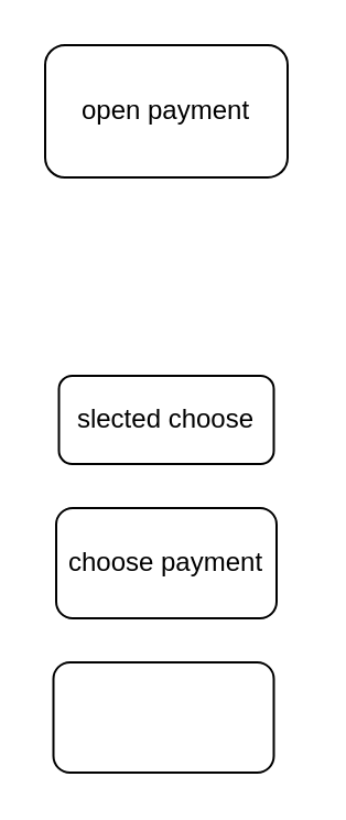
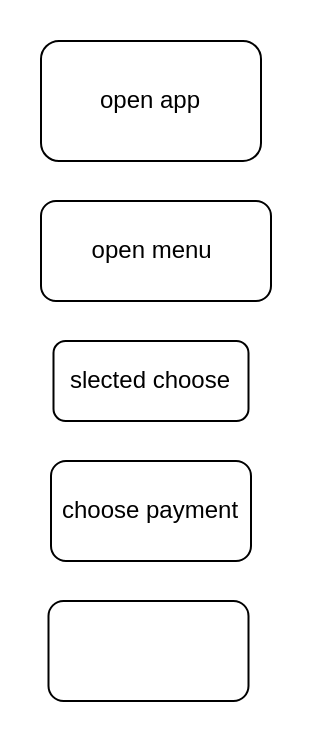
  <mxCell id="0" />
  <mxCell id="1" parent="0" />
- <mxCell id="2" value="open payment" style="rounded=1;whiteSpace=wrap;html=1;" vertex="1" parent="1"><mxGeometry x="20" y="20" width="110" height="60" as="geometry" /></mxCell>
+ <mxCell id="2" value="open app" style="rounded=1;whiteSpace=wrap;html=1;" vertex="1" parent="1"><mxGeometry x="20" y="20" width="110" height="60" as="geometry" /></mxCell>
+ <mxCell id="3" value="open menu&amp;nbsp;" style="rounded=1;whiteSpace=wrap;html=1;" vertex="1" parent="1"><mxGeometry x="20" y="100" width="115" height="50" as="geometry" /></mxCell>
  <mxCell id="4" value="slected choose" style="rounded=1;whiteSpace=wrap;html=1;" vertex="1" parent="1"><mxGeometry x="26.25" y="170" width="97.5" height="40" as="geometry" /></mxCell>
  <mxCell id="5" value="choose payment" style="rounded=1;whiteSpace=wrap;html=1;" vertex="1" parent="1"><mxGeometry x="25" y="230" width="100" height="50" as="geometry" /></mxCell>
  <mxCell id="6" value="" style="rounded=1;whiteSpace=wrap;html=1;" vertex="1" parent="1"><mxGeometry x="23.75" y="300" width="100" height="50" as="geometry" /></mxCell>
